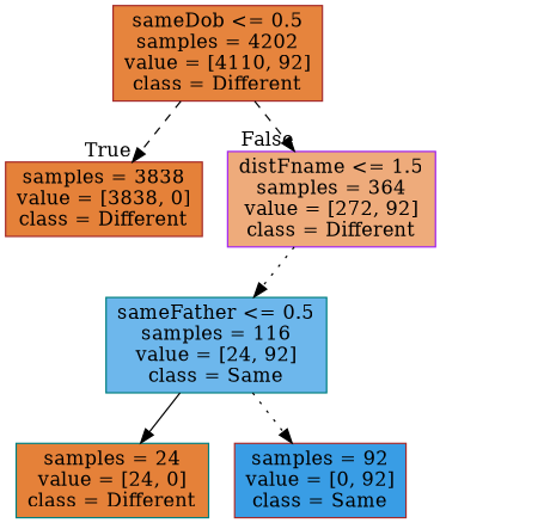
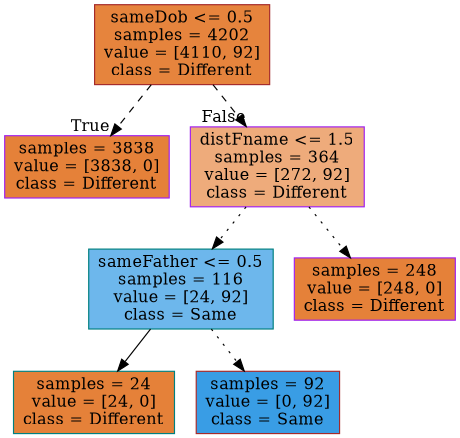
  digraph {
    node [color=brown fillcolor="#e58139ff" shape=box style=filled]
    edge [style=dotted]
    n1 [fillcolor="#e58139f9" label="sameDob <= 0.5\nsamples = 4202\nvalue = [4110, 92]\nclass = Different"]
-   n2 [label="samples = 3838\nvalue = [3838, 0]\nclass = Different"]
+   n2 [color=purple label="samples = 3838\nvalue = [3838, 0]\nclass = Different"]
    n3 [color=purple fillcolor="#e58139a9" label="distFname <= 1.5\nsamples = 364\nvalue = [272, 92]\nclass = Different"]
    n4 [color=teal fillcolor="#399de5bc" label="sameFather <= 0.5\nsamples = 116\nvalue = [24, 92]\nclass = Same"]
+   n5 [color=purple label="samples = 248\nvalue = [248, 0]\nclass = Different"]
    n6 [color=teal label="samples = 24\nvalue = [24, 0]\nclass = Different"]
    n7 [fillcolor="#399de5ff" label="samples = 92\nvalue = [0, 92]\nclass = Same"]
    n1 -> n2 [headlabel=True labelangle=45 labeldistance=2.5 style=dashed]
    n1 -> n3 [headlabel=False labelangle=-45 labeldistance=2.5 style=dashed]
    n3 -> n4
+   n3 -> n5
    n4 -> n6 [style=solid]
    n4 -> n7
  }
